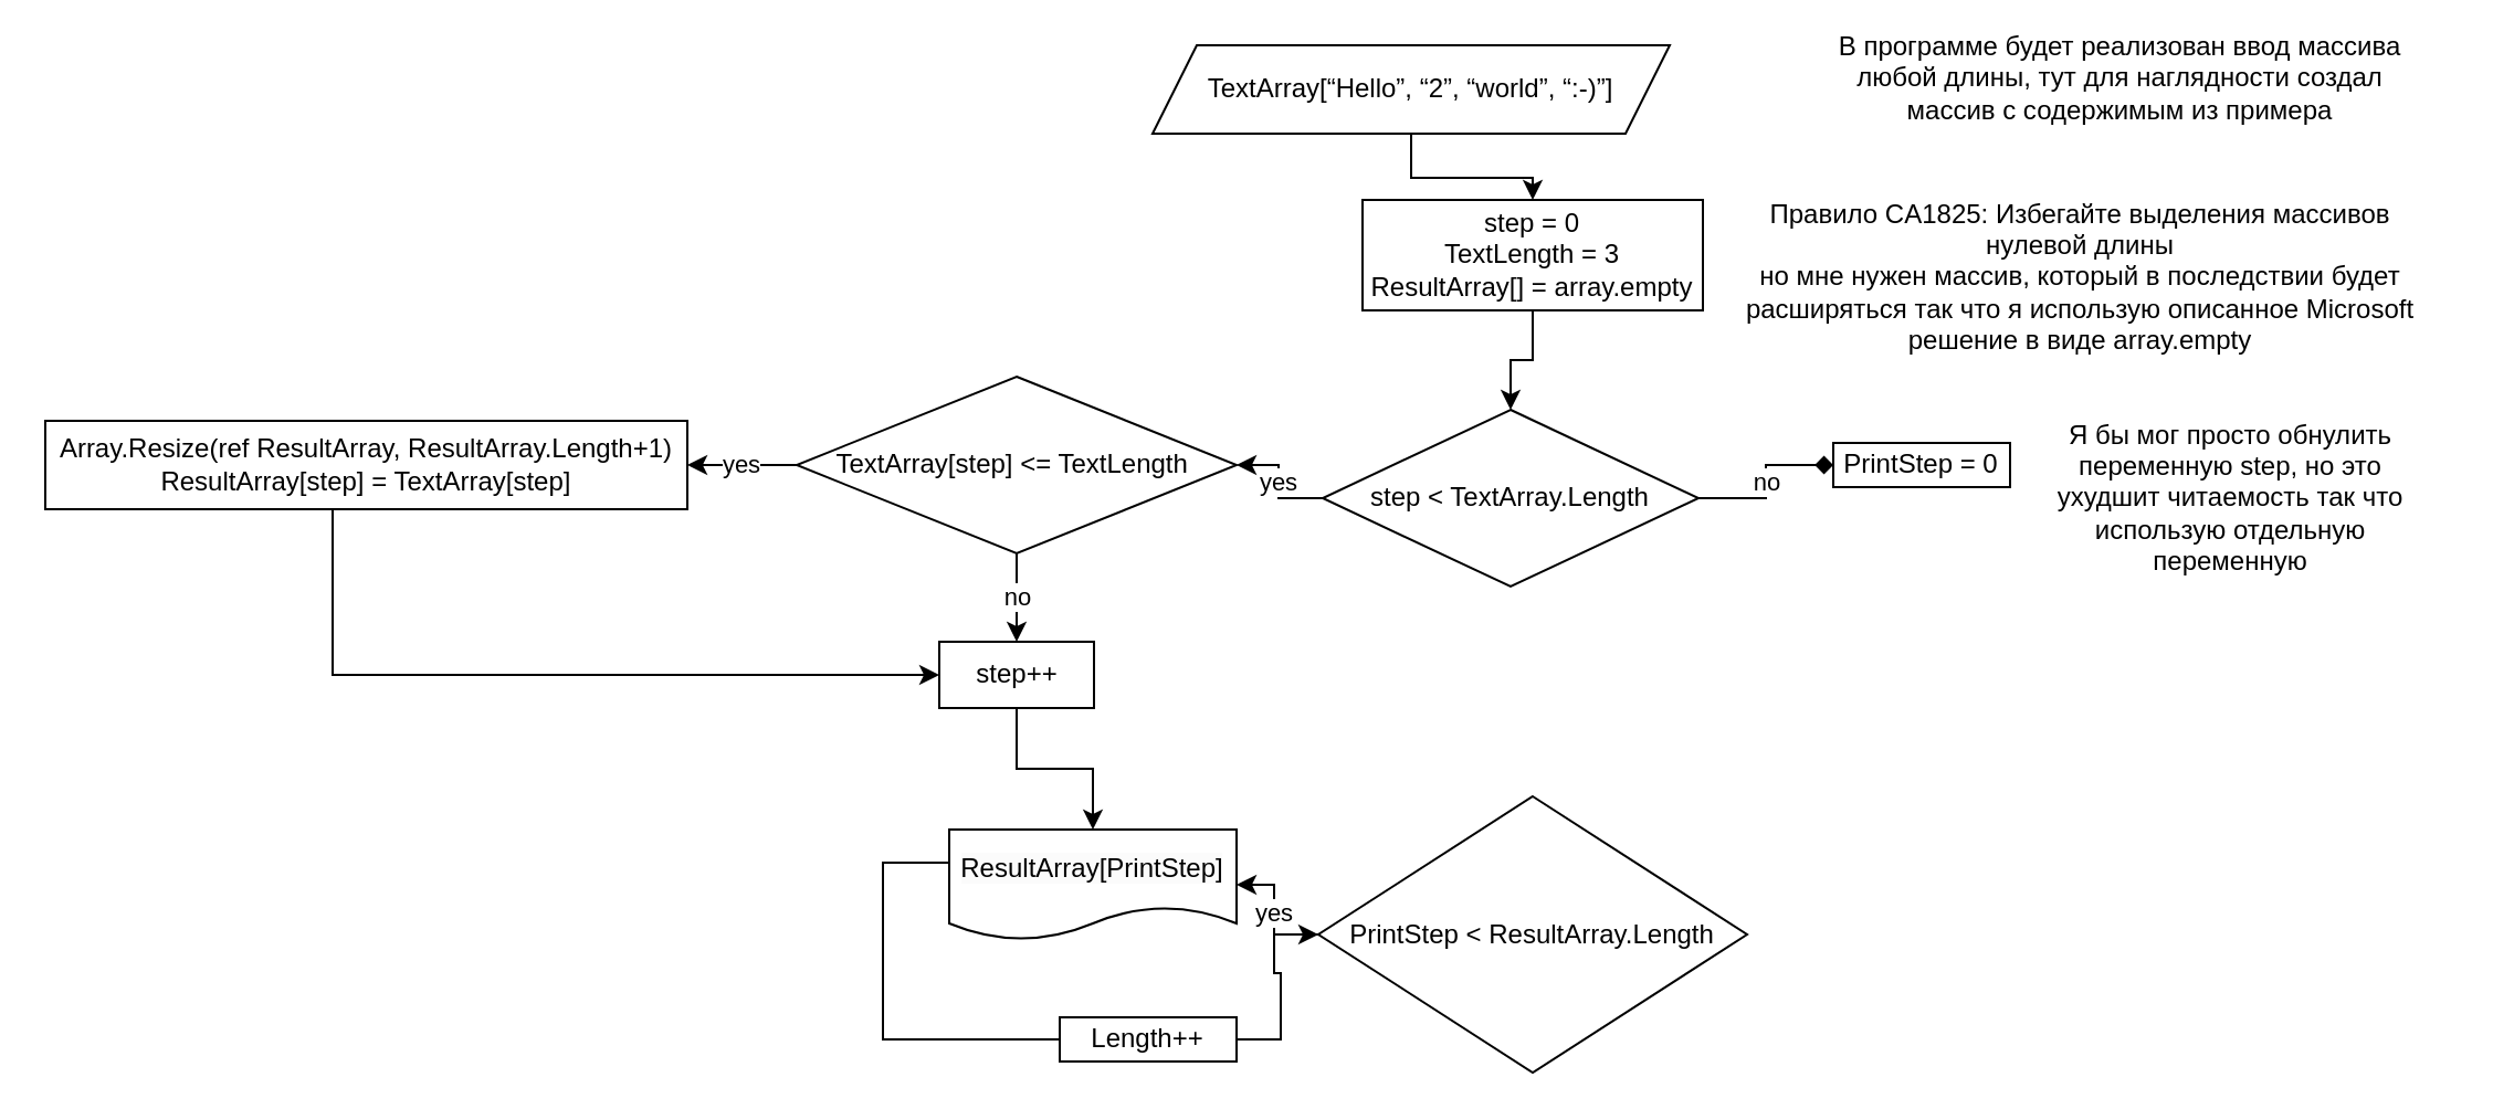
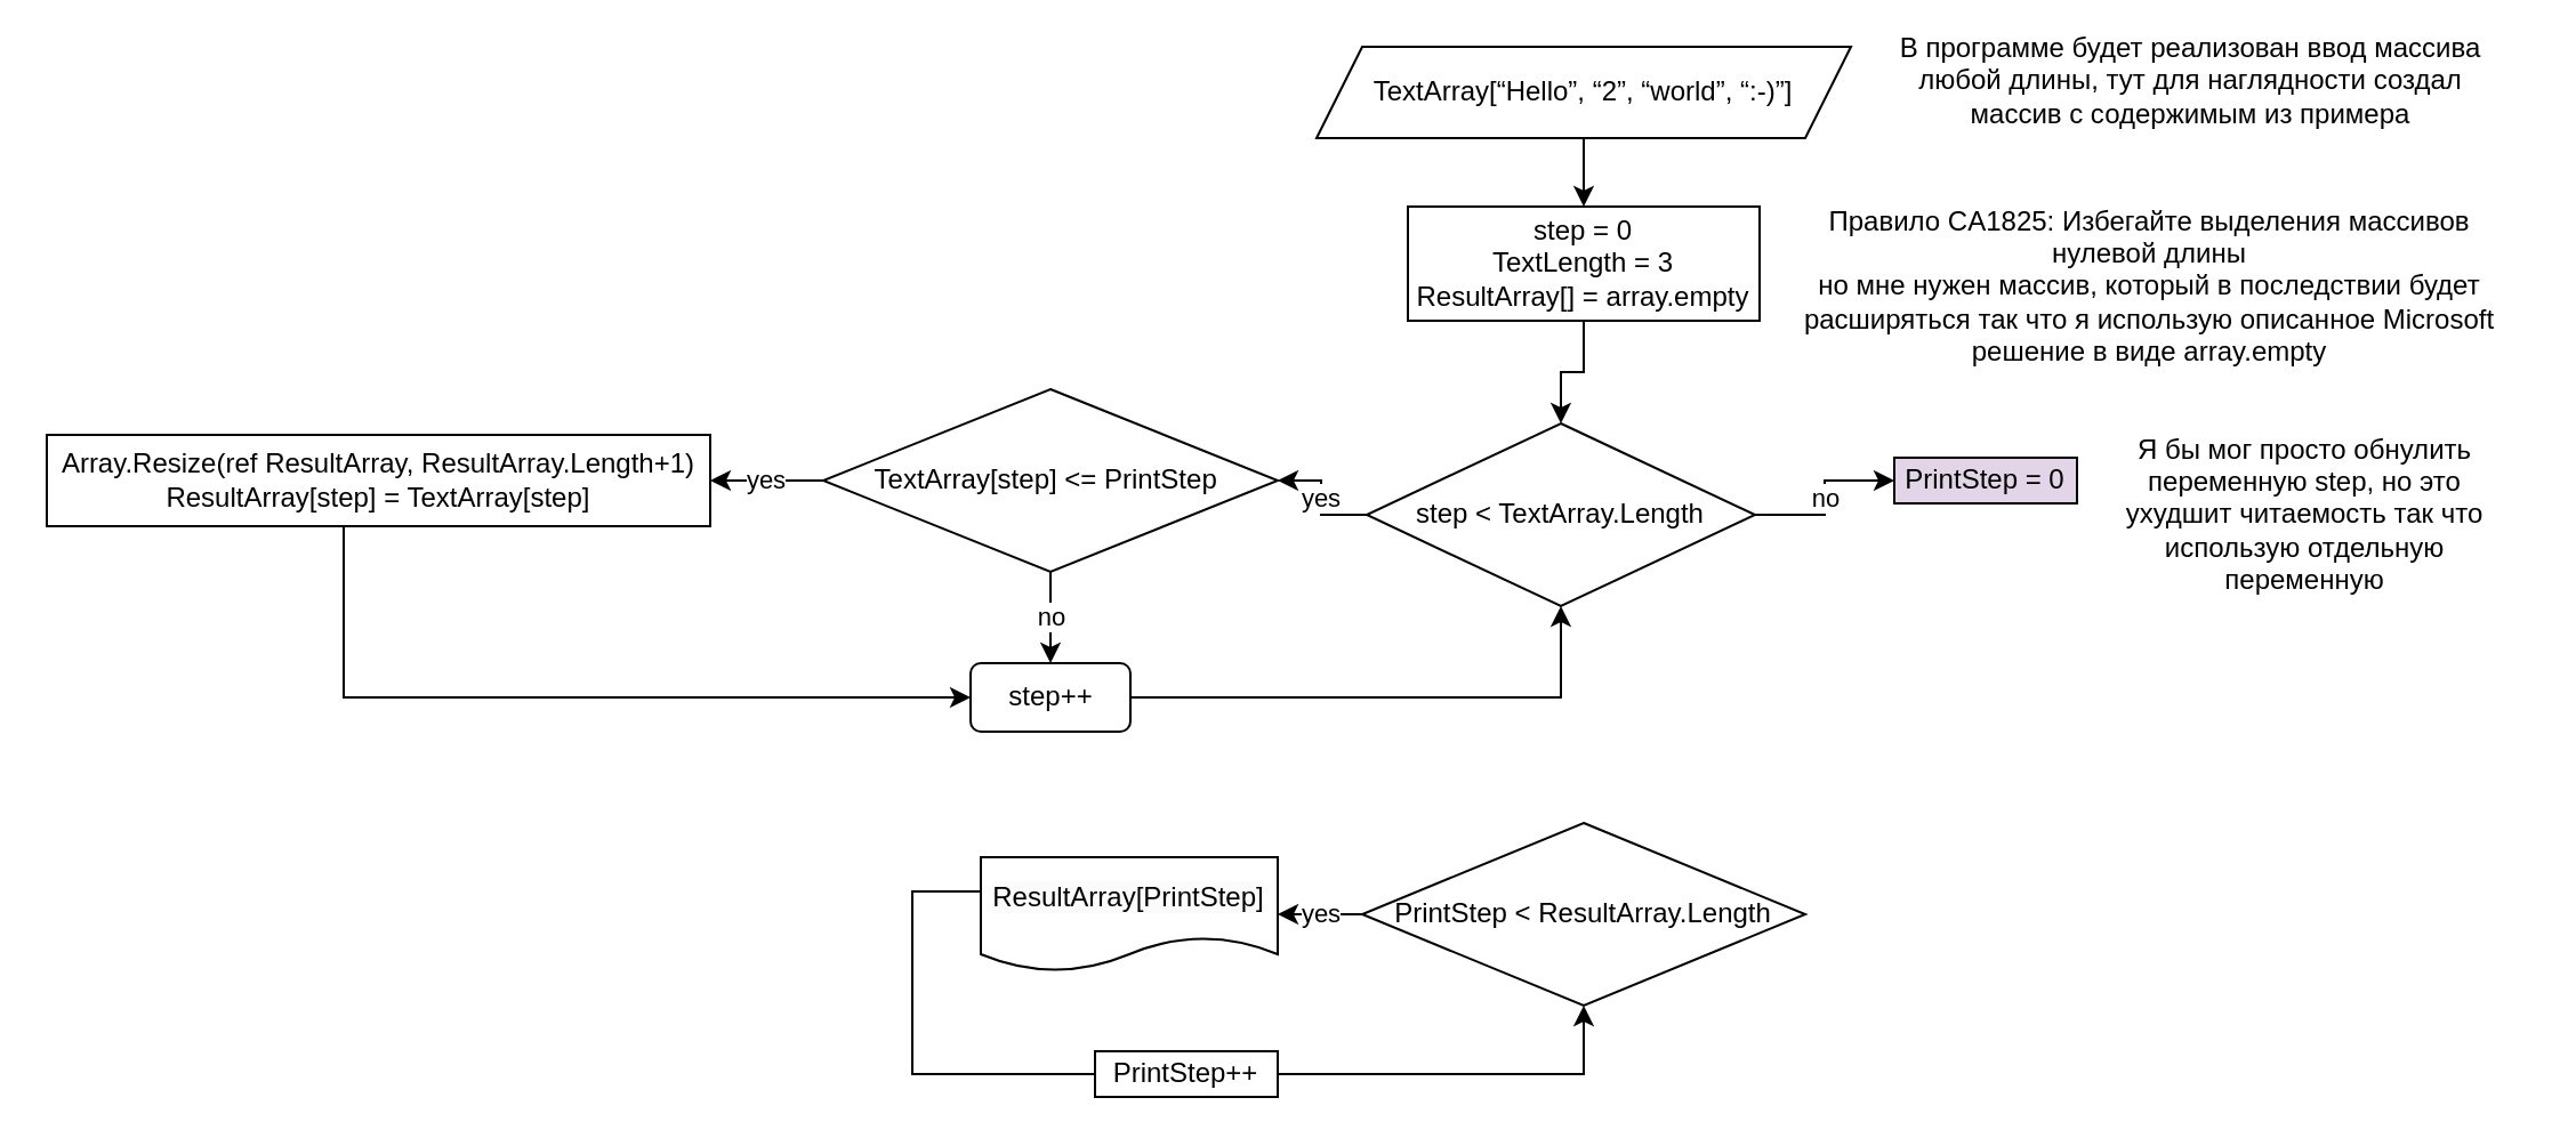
  <mxCell id="0" />
  <mxCell id="1" parent="0" />
  <mxCell id="2" value="" style="edgeStyle=orthogonalEdgeStyle;rounded=0;orthogonalLoop=1;jettySize=auto;html=1;" parent="1" source="3" target="5" edge="1"><mxGeometry relative="1" as="geometry" /></mxCell>
- <mxCell id="3" value="TextArray[“Hello”, “2”, “world”, “:-)”]" style="shape=parallelogram;perimeter=parallelogramPerimeter;whiteSpace=wrap;html=1;fixedSize=1;" parent="1" vertex="1"><mxGeometry x="521" y="20" width="234" height="40" as="geometry" /></mxCell>
+ <mxCell id="3" value="TextArray[“Hello”, “2”, “world”, “:-)”]" style="shape=parallelogram;perimeter=parallelogramPerimeter;whiteSpace=wrap;html=1;fixedSize=1;" parent="1" vertex="1"><mxGeometry x="576" y="20" width="234" height="40" as="geometry" /></mxCell>
  <mxCell id="4" value="" style="edgeStyle=orthogonalEdgeStyle;rounded=0;orthogonalLoop=1;jettySize=auto;html=1;" parent="1" source="5" target="8" edge="1"><mxGeometry relative="1" as="geometry" /></mxCell>
  <mxCell id="5" value="step = 0&lt;br&gt;TextLength = 3&lt;br&gt;ResultArray[] = array.empty" style="rounded=0;whiteSpace=wrap;html=1;" parent="1" vertex="1"><mxGeometry x="616" y="90" width="154" height="50" as="geometry" /></mxCell>
  <mxCell id="6" value="yes" style="edgeStyle=orthogonalEdgeStyle;rounded=0;orthogonalLoop=1;jettySize=auto;html=1;" parent="1" source="8" target="11" edge="1"><mxGeometry relative="1" as="geometry" /></mxCell>
- <mxCell id="7" value="no" style="edgeStyle=orthogonalEdgeStyle;rounded=0;orthogonalLoop=1;jettySize=auto;html=1;endArrow=diamond;" parent="1" source="8" target="20" edge="1"><mxGeometry relative="1" as="geometry" /></mxCell>
+ <mxCell id="7" value="no" style="edgeStyle=orthogonalEdgeStyle;rounded=0;orthogonalLoop=1;jettySize=auto;html=1;" parent="1" source="8" target="20" edge="1"><mxGeometry relative="1" as="geometry" /></mxCell>
  <mxCell id="8" value="step &amp;lt; TextArray.Length" style="rhombus;whiteSpace=wrap;html=1;" parent="1" vertex="1"><mxGeometry x="598" y="185" width="170" height="80" as="geometry" /></mxCell>
  <mxCell id="9" value="yes" style="edgeStyle=orthogonalEdgeStyle;rounded=0;orthogonalLoop=1;jettySize=auto;html=1;" parent="1" source="11" target="15" edge="1"><mxGeometry relative="1" as="geometry" /></mxCell>
  <mxCell id="10" value="no" style="edgeStyle=orthogonalEdgeStyle;rounded=0;orthogonalLoop=1;jettySize=auto;html=1;" parent="1" source="11" target="17" edge="1"><mxGeometry relative="1" as="geometry" /></mxCell>
- <mxCell id="11" value="TextArray[step] &amp;lt;= TextLength&amp;nbsp;" style="rhombus;whiteSpace=wrap;html=1;" parent="1" vertex="1"><mxGeometry x="360" y="170" width="199" height="80" as="geometry" /></mxCell>
+ <mxCell id="11" value="TextArray[step] &amp;lt;= PrintStep&amp;nbsp;" style="rhombus;whiteSpace=wrap;html=1;" parent="1" vertex="1"><mxGeometry x="360" y="170" width="199" height="80" as="geometry" /></mxCell>
  <mxCell id="12" value="В программе будет реализован ввод массива любой длины, тут для наглядности создал массив с содержимым из примера" style="text;html=1;strokeColor=none;fillColor=none;align=center;verticalAlign=middle;whiteSpace=wrap;rounded=0;" parent="1" vertex="1"><mxGeometry x="829" y="20" width="260" height="30" as="geometry" /></mxCell>
  <mxCell id="13" value="Правило CA1825: Избегайте выделения массивов нулевой длины&lt;br&gt;но мне нужен массив, который в последствии будет расширяться так что я использую описанное Microsoft решение в виде array.empty" style="text;html=1;strokeColor=none;fillColor=none;align=center;verticalAlign=middle;whiteSpace=wrap;rounded=0;" parent="1" vertex="1"><mxGeometry x="776" y="110" width="330" height="30" as="geometry" /></mxCell>
  <mxCell id="14" style="edgeStyle=orthogonalEdgeStyle;rounded=0;orthogonalLoop=1;jettySize=auto;html=1;entryX=0;entryY=0.5;entryDx=0;entryDy=0;" parent="1" source="15" target="17" edge="1"><mxGeometry relative="1" as="geometry"><Array as="points"><mxPoint x="150" y="305" /></Array></mxGeometry></mxCell>
  <mxCell id="15" value="Array.Resize(ref ResultArray, ResultArray.Length+1)&lt;br&gt;ResultArray[step] = TextArray[step]" style="rounded=0;whiteSpace=wrap;html=1;" parent="1" vertex="1"><mxGeometry x="20" y="190" width="290.5" height="40" as="geometry" /></mxCell>
- <mxCell id="16" style="edgeStyle=orthogonalEdgeStyle;rounded=0;orthogonalLoop=1;jettySize=auto;html=1;" parent="1" source="17" target="23" edge="1"><mxGeometry relative="1" as="geometry" /></mxCell>
- <mxCell id="17" value="step++" style="rounded=0;whiteSpace=wrap;html=1;" parent="1" vertex="1"><mxGeometry x="424.5" y="290" width="70" height="30" as="geometry" /></mxCell>
+ <mxCell id="16" style="edgeStyle=orthogonalEdgeStyle;rounded=0;orthogonalLoop=1;jettySize=auto;html=1;entryX=0.5;entryY=1;entryDx=0;entryDy=0;" parent="1" source="17" target="8" edge="1"><mxGeometry relative="1" as="geometry" /></mxCell>
+ <mxCell id="17" value="step++" style="whiteSpace=wrap;html=1;rounded=1;" parent="1" vertex="1"><mxGeometry x="424.5" y="290" width="70" height="30" as="geometry" /></mxCell>
  <mxCell id="18" value="yes" style="edgeStyle=orthogonalEdgeStyle;rounded=0;orthogonalLoop=1;jettySize=auto;html=1;" parent="1" source="19" target="23" edge="1"><mxGeometry relative="1" as="geometry" /></mxCell>
- <mxCell id="19" value="PrintStep &amp;lt; ResultArray.Length" style="rhombus;whiteSpace=wrap;html=1;" parent="1" vertex="1"><mxGeometry x="596" y="360" width="194" height="125" as="geometry" /></mxCell>
- <mxCell id="20" value="PrintStep = 0" style="rounded=0;whiteSpace=wrap;html=1;" parent="1" vertex="1"><mxGeometry x="829" y="200" width="80" height="20" as="geometry" /></mxCell>
+ <mxCell id="19" value="PrintStep &amp;lt; ResultArray.Length" style="rhombus;whiteSpace=wrap;html=1;" parent="1" vertex="1"><mxGeometry x="596" y="360" width="194" height="80" as="geometry" /></mxCell>
+ <mxCell id="20" value="PrintStep = 0" style="rounded=0;whiteSpace=wrap;html=1;fillColor=#e1d5e7;" parent="1" vertex="1"><mxGeometry x="829" y="200" width="80" height="20" as="geometry" /></mxCell>
  <mxCell id="21" value="Я бы мог просто обнулить переменную step, но это ухудшит читаемость так что использую отдельную переменную" style="text;html=1;strokeColor=none;fillColor=none;align=center;verticalAlign=middle;whiteSpace=wrap;rounded=0;" parent="1" vertex="1"><mxGeometry x="929" y="210" width="160" height="30" as="geometry" /></mxCell>
  <mxCell id="22" value="" style="edgeStyle=orthogonalEdgeStyle;rounded=0;orthogonalLoop=1;jettySize=auto;html=1;endArrow=none;" parent="1" source="23" target="25" edge="1"><mxGeometry relative="1" as="geometry"><Array as="points"><mxPoint x="399" y="390" /><mxPoint x="399" y="470" /></Array></mxGeometry></mxCell>
  <mxCell id="23" value="&lt;span style=&quot;color: rgb(0, 0, 0); font-family: Helvetica; font-size: 12px; font-style: normal; font-variant-ligatures: normal; font-variant-caps: normal; font-weight: 400; letter-spacing: normal; orphans: 2; text-align: center; text-indent: 0px; text-transform: none; widows: 2; word-spacing: 0px; -webkit-text-stroke-width: 0px; background-color: rgb(251, 251, 251); text-decoration-thickness: initial; text-decoration-style: initial; text-decoration-color: initial; float: none; display: inline !important;&quot;&gt;ResultArray[PrintStep]&lt;/span&gt;" style="shape=document;whiteSpace=wrap;html=1;boundedLbl=1;" parent="1" vertex="1"><mxGeometry x="429" y="375" width="130" height="50" as="geometry" /></mxCell>
  <mxCell id="24" value="" style="edgeStyle=orthogonalEdgeStyle;rounded=0;orthogonalLoop=1;jettySize=auto;html=1;" parent="1" source="25" target="19" edge="1"><mxGeometry relative="1" as="geometry" /></mxCell>
- <mxCell id="25" value="Length++" style="whiteSpace=wrap;html=1;" parent="1" vertex="1"><mxGeometry x="479" y="460" width="80" height="20" as="geometry" /></mxCell>
+ <mxCell id="25" value="PrintStep++" style="whiteSpace=wrap;html=1;" parent="1" vertex="1"><mxGeometry x="479" y="460" width="80" height="20" as="geometry" /></mxCell>
